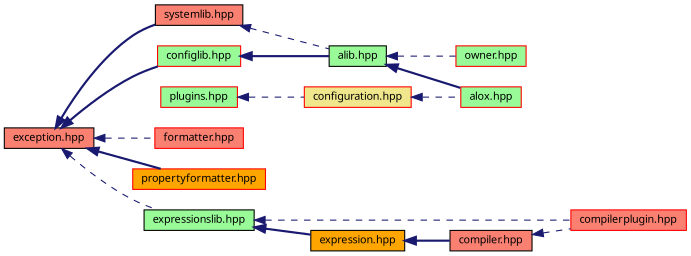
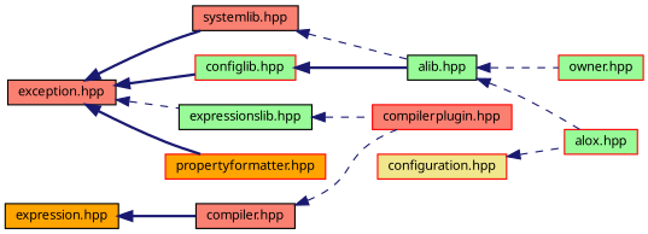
  digraph {
    fontname="Noto Sans"
    rankdir=LR
    node [color=red fillcolor=palegreen fontname="Noto Sans" fontsize=10 shape=record style=filled]
    edge [color=midnightblue dir=back fontname="Noto Sans" fontsize=10 labelfontname=Helvetica labelfontsize=10 style=dashed]
    n1 [color=black fillcolor=salmon fontcolor=black height=0.2 label="exception.hpp" width=0.4]
    n2 [height=0.2 label="configlib.hpp" width=0.4]
    n3 [color=black height=0.2 label="expressionslib.hpp" width=0.4]
-   n4 [fillcolor=salmon height=0.2 label="formatter.hpp" width=0.4]
    n5 [fillcolor=orange height=0.2 label="propertyformatter.hpp" width=0.4]
    n6 [color=black fillcolor=salmon height=0.2 label="systemlib.hpp" width=0.4]
    n7 [color=black height=0.2 label="alib.hpp" width=0.4]
    n8 [fillcolor=salmon height=0.2 label="compilerplugin.hpp" width=0.4]
    n9 [color=black fillcolor=orange height=0.2 label="expression.hpp" width=0.4]
    n10 [height=0.2 label="alox.hpp" width=0.4]
    n11 [height=0.2 label="owner.hpp" width=0.4]
    n12 [fillcolor=khaki height=0.2 label="configuration.hpp" width=0.4]
-   n13 [height=0.2 label="plugins.hpp" width=0.4]
    n14 [color=black fillcolor=salmon height=0.2 label="compiler.hpp" width=0.4]
    n1 -> n2 [style=bold]
    n1 -> n3
-   n1 -> n4
    n1 -> n5 [style=bold]
    n1 -> n6 [style=bold]
    n2 -> n7 [style=bold]
    n3 -> n8
-   n3 -> n9 [style=bold]
    n6 -> n7
-   n7 -> n10 [style=bold]
+   n7 -> n10
    n7 -> n11
    n9 -> n14 [style=bold]
    n12 -> n10
-   n13 -> n12
    n14 -> n8
  }
